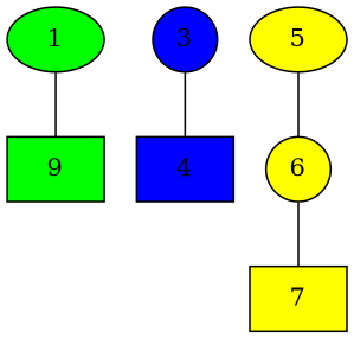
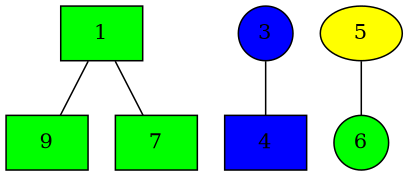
  digraph {
    node [fillcolor=yellow shape=box style=filled]
    edge [dir=none]
-   1 [fillcolor=green shape=ellipse]
+   1 [fillcolor=green]
    n2 [fillcolor=green label=9]
    3 [fillcolor=blue shape=circle]
    4 [fillcolor=blue]
    5 [shape=ellipse]
-   6 [shape=circle]
-   7
+   6 [fillcolor=green shape=circle]
+   7 [fillcolor=green]
    1 -> n2
    3 -> 4
    5 -> 6
-   6 -> 7
+   1 -> 7
  }
